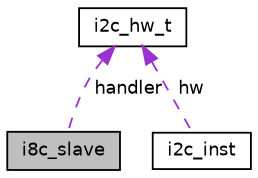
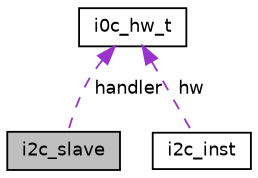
  digraph {
    node [color=black fillcolor=white fontname=Helvetica fontsize=10 shape=record style=filled]
    edge [color=darkorchid3 dir=back fontname=Helvetica fontsize=10 labelfontname=Helvetica labelfontsize=10 style=dashed]
-   n1 [fillcolor=grey75 fontcolor=black height=0.2 label=i8c_slave width=0.4]
+   n1 [fillcolor=grey75 fontcolor=black height=0.2 label=i2c_slave width=0.4]
    n2 [height=0.2 label=i2c_inst width=0.4]
-   n3 [height=0.2 label=i2c_hw_t width=0.4]
+   n3 [height=0.2 label=i0c_hw_t width=0.4]
    n3 -> n1 [label=" handler"]
    n3 -> n2 [label=" hw"]
  }
